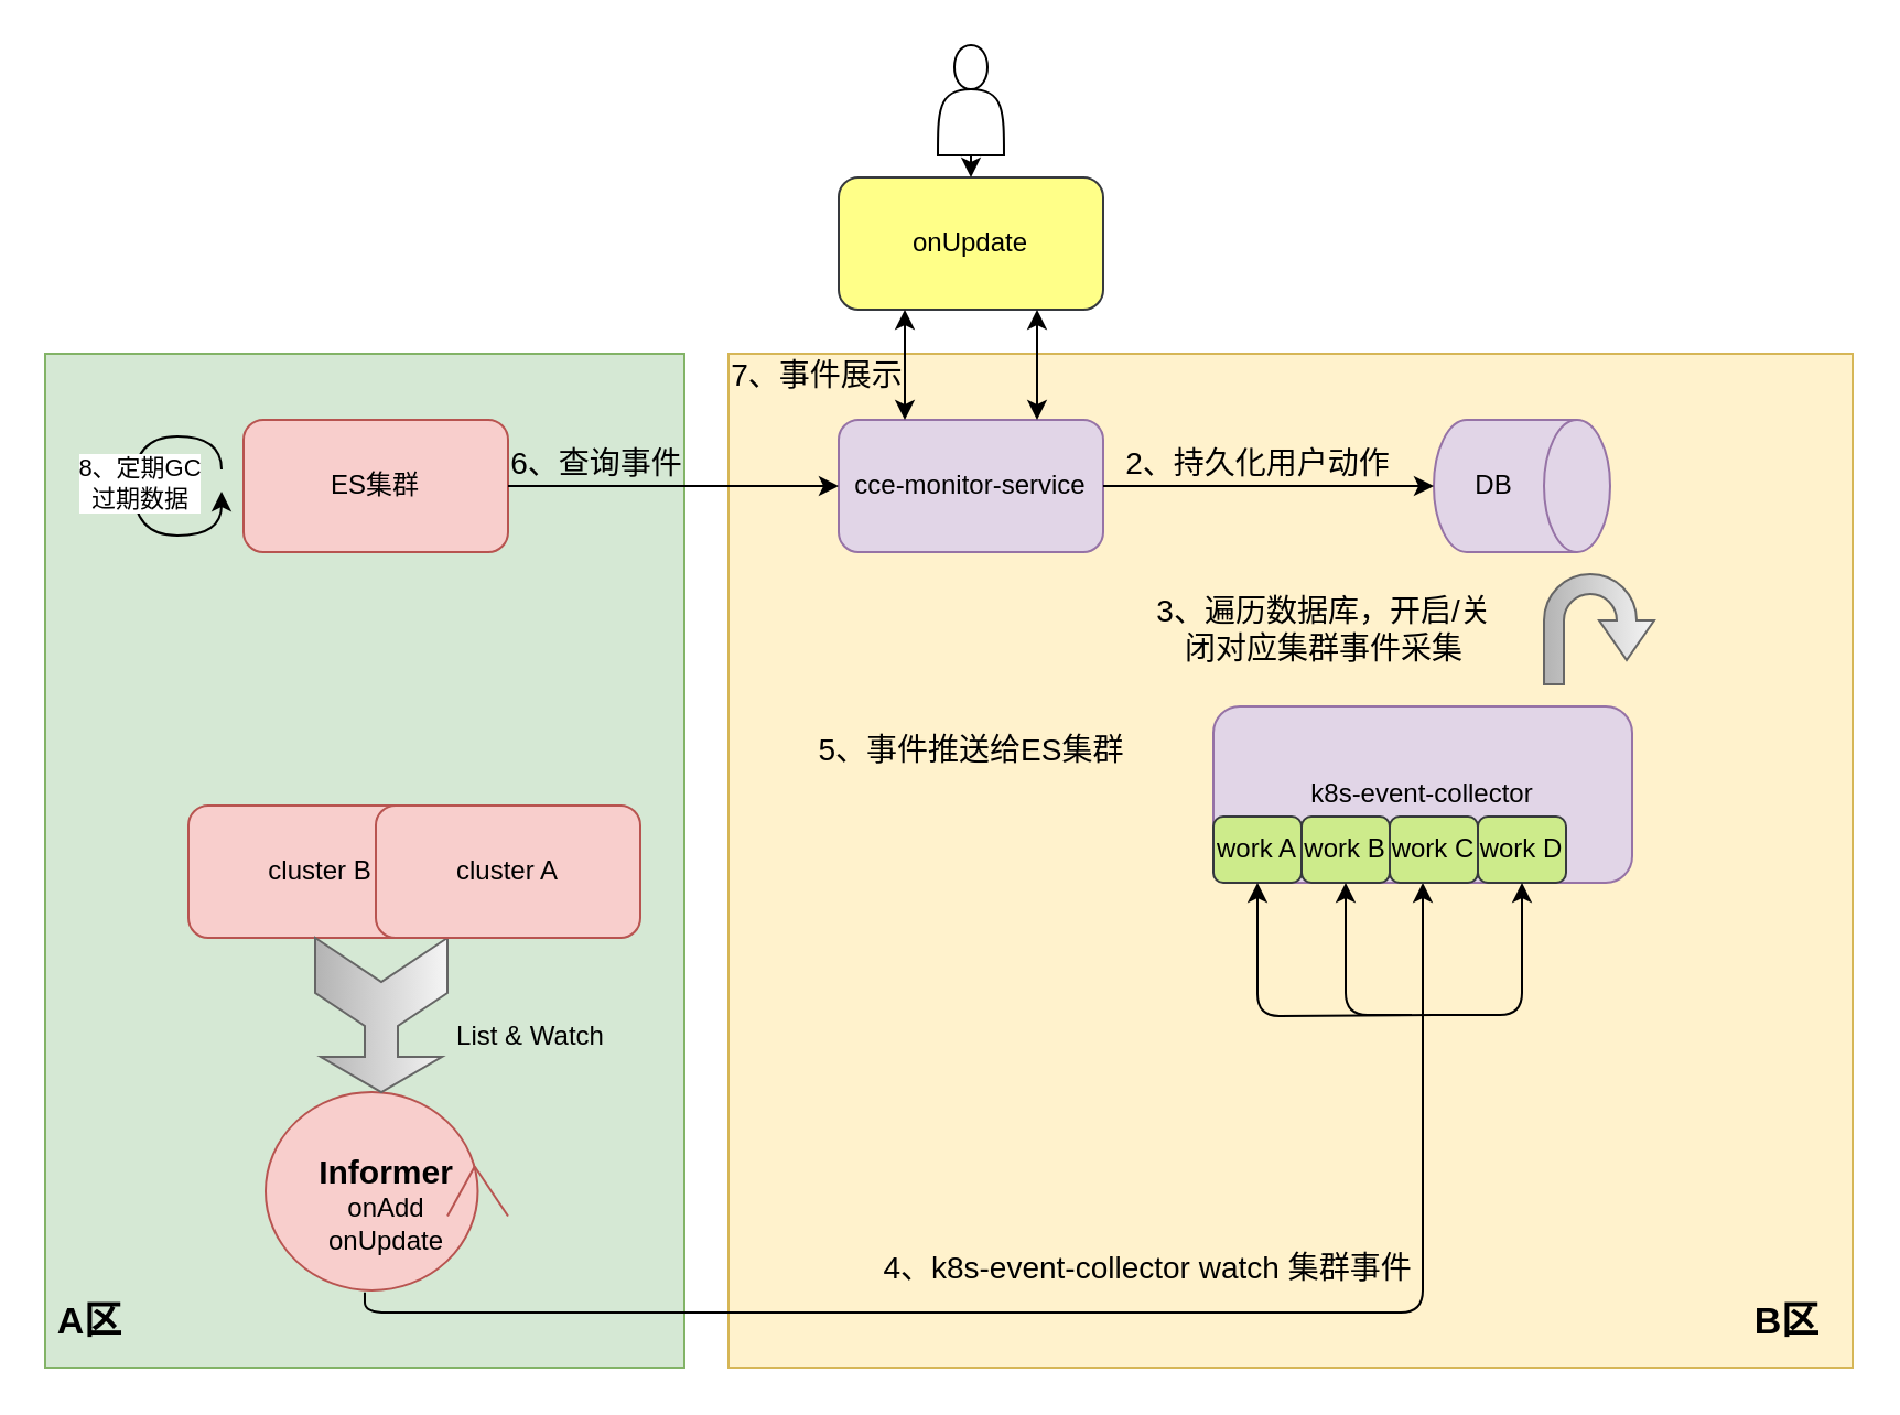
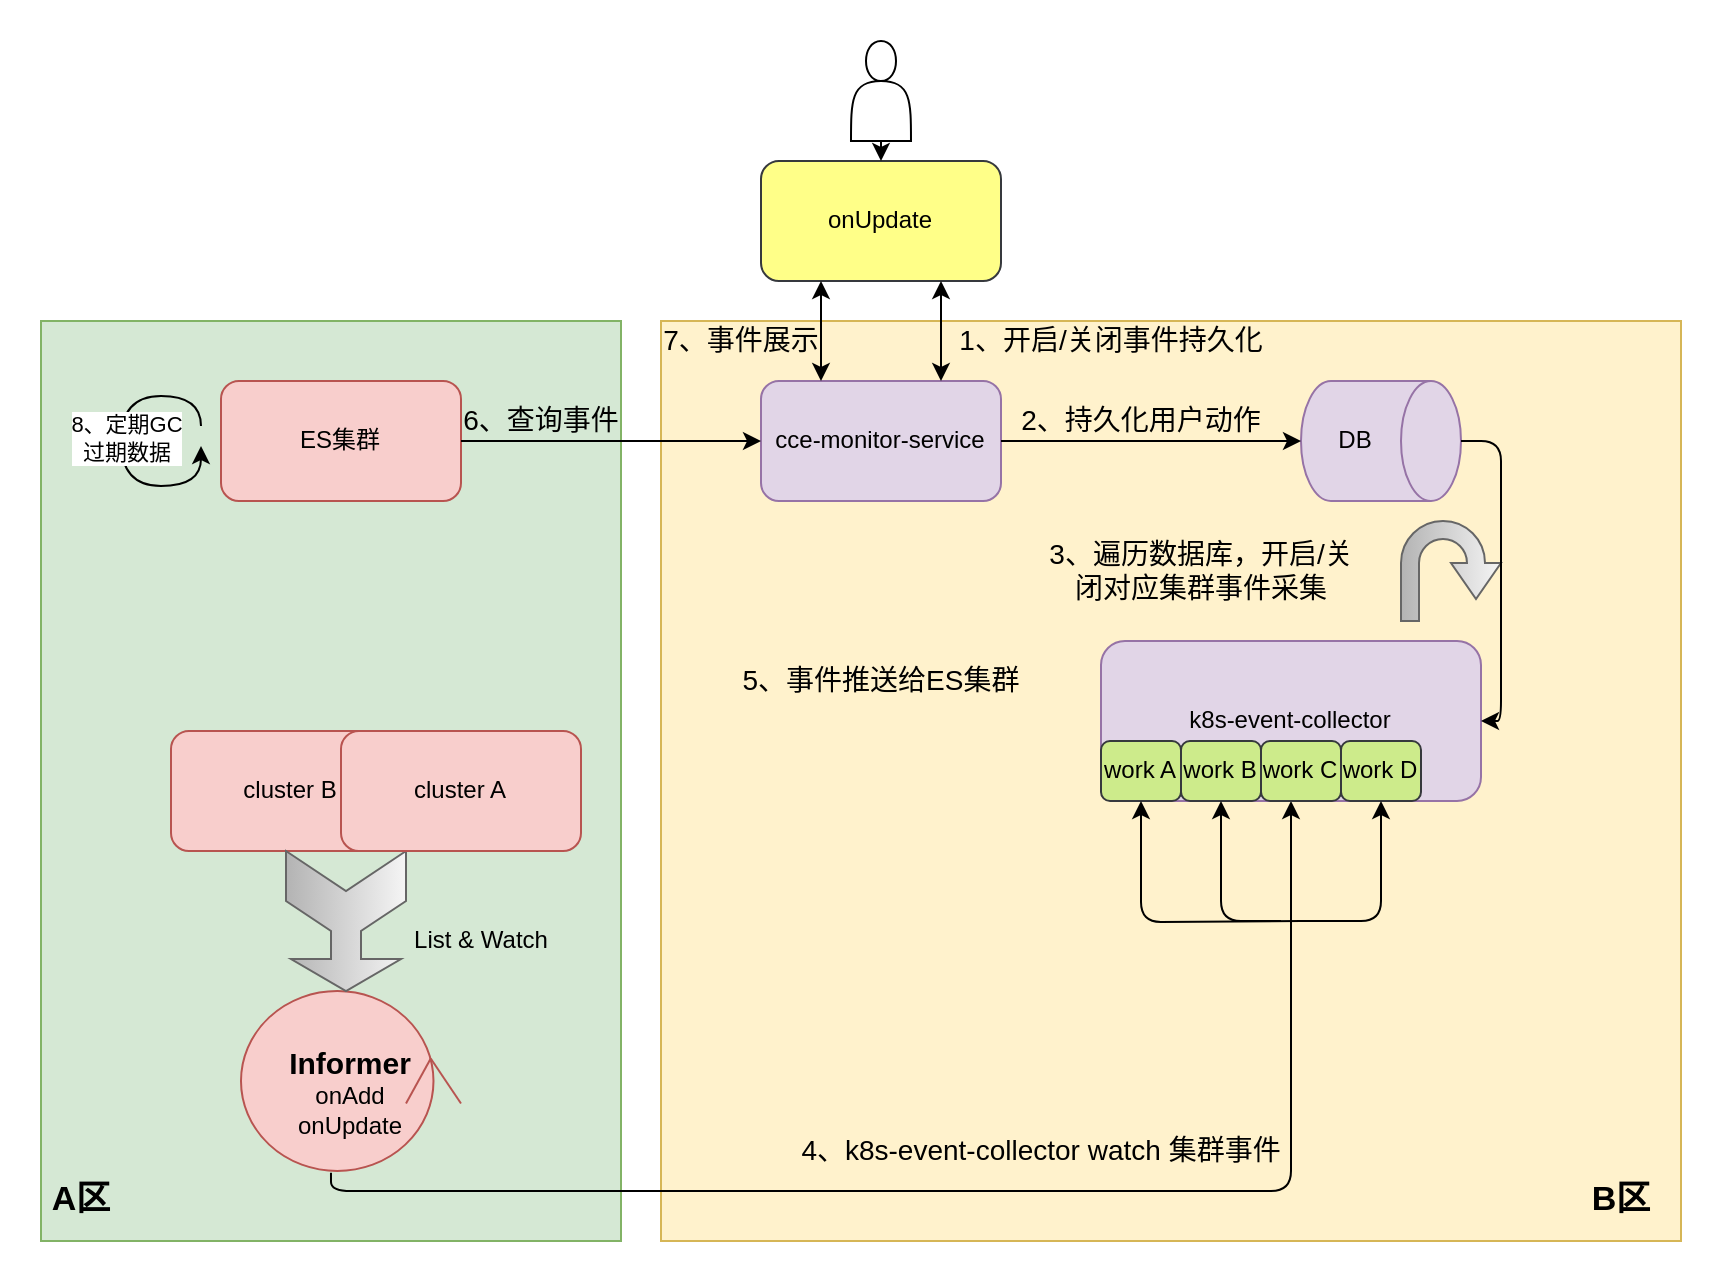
  <mxCell id="0" />
  <mxCell id="1" parent="0" />
  <mxCell id="2" value="" style="rounded=0;whiteSpace=wrap;html=1;fillColor=#fff2cc;strokeColor=#d6b656;" parent="1" vertex="1"><mxGeometry x="330" y="160" width="510" height="460" as="geometry" /></mxCell>
  <mxCell id="3" value="" style="rounded=0;whiteSpace=wrap;html=1;fillColor=#d5e8d4;strokeColor=#82b366;" parent="1" vertex="1"><mxGeometry x="20" y="160" width="290" height="460" as="geometry" /></mxCell>
  <mxCell id="4" value="cce-monitor-service" style="rounded=1;whiteSpace=wrap;html=1;fillColor=#e1d5e7;strokeColor=#9673a6;" parent="1" vertex="1"><mxGeometry x="380" y="190" width="120" height="60" as="geometry" /></mxCell>
  <mxCell id="5" value="onUpdate" style="rounded=1;whiteSpace=wrap;html=1;fillColor=#ffff88;strokeColor=#36393d;" parent="1" vertex="1"><mxGeometry x="380" y="80" width="120" height="60" as="geometry" /></mxCell>
  <mxCell id="6" value="" style="shape=actor;whiteSpace=wrap;html=1;" parent="1" vertex="1"><mxGeometry x="425" y="20" width="30" height="50" as="geometry" /></mxCell>
  <mxCell id="7" value="ES集群" style="rounded=1;whiteSpace=wrap;html=1;fillColor=#f8cecc;strokeColor=#b85450;" parent="1" vertex="1"><mxGeometry x="110" y="190" width="120" height="60" as="geometry" /></mxCell>
  <mxCell id="8" value="DB" style="shape=cylinder3;whiteSpace=wrap;html=1;boundedLbl=1;backgroundOutline=1;size=15;direction=south;fillColor=#e1d5e7;strokeColor=#9673a6;" parent="1" vertex="1"><mxGeometry x="650" y="190" width="80" height="60" as="geometry" /></mxCell>
  <mxCell id="9" value="k8s-event-collector" style="rounded=1;whiteSpace=wrap;html=1;fillColor=#e1d5e7;strokeColor=#9673a6;" parent="1" vertex="1"><mxGeometry x="550" y="320" width="190" height="80" as="geometry" /></mxCell>
  <mxCell id="10" value="&lt;font style=&quot;font-size: 15px&quot;&gt;&lt;b&gt;Informer&lt;br&gt;&lt;/b&gt;&lt;/font&gt;onAdd&lt;br&gt;onUpdate" style="ellipse;shape=umlControl;whiteSpace=wrap;html=1;direction=south;fillColor=#f8cecc;strokeColor=#b85450;" parent="1" vertex="1"><mxGeometry x="120" y="495" width="110" height="90" as="geometry" /></mxCell>
  <mxCell id="11" value="cluster B" style="rounded=1;whiteSpace=wrap;html=1;fillColor=#f8cecc;strokeColor=#b85450;" parent="1" vertex="1"><mxGeometry x="85" y="365" width="120" height="60" as="geometry" /></mxCell>
  <mxCell id="12" value="" style="html=1;shadow=0;dashed=0;align=center;verticalAlign=middle;shape=mxgraph.arrows2.uTurnArrow;dy=4.5;arrowHead=25;dx2=18;direction=south;gradientColor=#b3b3b3;fillColor=#f5f5f5;strokeColor=#666666;" parent="1" vertex="1"><mxGeometry x="700" y="260" width="50" height="50" as="geometry" /></mxCell>
  <mxCell id="13" value="" style="html=1;shadow=0;dashed=0;align=center;verticalAlign=middle;shape=mxgraph.arrows2.tailedNotchedArrow;dy1=7.5;dx1=16;notch=20;arrowHead=20;dx2=25;dy2=30;direction=south;fillColor=#f5f5f5;strokeColor=#666666;gradientColor=#b3b3b3;" parent="1" vertex="1"><mxGeometry x="140" y="425" width="65" height="70" as="geometry" /></mxCell>
+ <mxCell id="14" value="" style="endArrow=classic;html=1;exitX=0.5;exitY=0;exitDx=0;exitDy=0;exitPerimeter=0;entryX=1;entryY=0.5;entryDx=0;entryDy=0;edgeStyle=orthogonalEdgeStyle;" parent="1" source="8" target="9" edge="1"><mxGeometry width="50" height="50" relative="1" as="geometry"><mxPoint x="430" y="370" as="sourcePoint" /><mxPoint x="480" y="320" as="targetPoint" /><Array as="points"><mxPoint x="750" y="220" /><mxPoint x="750" y="360" /></Array></mxGeometry></mxCell>
  <mxCell id="15" value="&lt;font style=&quot;font-size: 14px&quot;&gt;3、遍历数据库，开启/关&lt;br&gt;闭对应集群事件采集&lt;/font&gt;" style="text;html=1;align=center;verticalAlign=middle;resizable=0;points=[];autosize=1;" parent="1" vertex="1"><mxGeometry x="515" y="265" width="170" height="40" as="geometry" /></mxCell>
  <mxCell id="16" value="" style="endArrow=classic;html=1;exitX=1;exitY=0.5;exitDx=0;exitDy=0;entryX=0.5;entryY=1;entryDx=0;entryDy=0;entryPerimeter=0;" parent="1" source="4" target="8" edge="1"><mxGeometry width="50" height="50" relative="1" as="geometry"><mxPoint x="430" y="360" as="sourcePoint" /><mxPoint x="480" y="310" as="targetPoint" /></mxGeometry></mxCell>
  <mxCell id="17" value="" style="endArrow=classic;startArrow=classic;html=1;entryX=0.75;entryY=1;entryDx=0;entryDy=0;exitX=0.75;exitY=0;exitDx=0;exitDy=0;" parent="1" source="4" target="5" edge="1"><mxGeometry width="50" height="50" relative="1" as="geometry"><mxPoint x="440" y="190" as="sourcePoint" /><mxPoint x="480" y="310" as="targetPoint" /></mxGeometry></mxCell>
+ <mxCell id="18" value="&lt;font style=&quot;font-size: 14px&quot;&gt;1、开启/关闭事件持久化&lt;/font&gt;" style="text;html=1;align=center;verticalAlign=middle;resizable=0;points=[];autosize=1;" parent="1" vertex="1"><mxGeometry x="470" y="160" width="170" height="20" as="geometry" /></mxCell>
  <mxCell id="19" value="" style="endArrow=classic;html=1;exitX=1.01;exitY=0.591;exitDx=0;exitDy=0;exitPerimeter=0;entryX=0.5;entryY=1;entryDx=0;entryDy=0;edgeStyle=orthogonalEdgeStyle;" parent="1" source="10" target="9" edge="1"><mxGeometry width="50" height="50" relative="1" as="geometry"><mxPoint x="430" y="510" as="sourcePoint" /><mxPoint x="480" y="460" as="targetPoint" /></mxGeometry></mxCell>
  <mxCell id="20" value="&lt;font style=&quot;font-size: 14px&quot;&gt;4、k8s-event-collector watch 集群事件&lt;/font&gt;" style="text;html=1;align=center;verticalAlign=middle;resizable=0;points=[];autosize=1;" parent="1" vertex="1"><mxGeometry x="390" y="565" width="260" height="20" as="geometry" /></mxCell>
  <mxCell id="21" value="cluster A" style="rounded=1;whiteSpace=wrap;html=1;fillColor=#f8cecc;strokeColor=#b85450;" parent="1" vertex="1"><mxGeometry x="170" y="365" width="120" height="60" as="geometry" /></mxCell>
  <mxCell id="22" value="" style="endArrow=classic;html=1;exitX=1;exitY=0.5;exitDx=0;exitDy=0;entryX=0;entryY=0.5;entryDx=0;entryDy=0;" parent="1" source="7" target="4" edge="1"><mxGeometry width="50" height="50" relative="1" as="geometry"><mxPoint x="430" y="420" as="sourcePoint" /><mxPoint x="480" y="370" as="targetPoint" /></mxGeometry></mxCell>
  <mxCell id="23" value="&lt;font style=&quot;font-size: 14px&quot;&gt;6、查询事件&lt;/font&gt;" style="text;html=1;align=center;verticalAlign=middle;resizable=0;points=[];autosize=1;" parent="1" vertex="1"><mxGeometry x="225" y="200" width="90" height="20" as="geometry" /></mxCell>
  <mxCell id="24" value="" style="endArrow=classic;startArrow=classic;html=1;entryX=0.25;entryY=1;entryDx=0;entryDy=0;exitX=0.25;exitY=0;exitDx=0;exitDy=0;" parent="1" source="4" target="5" edge="1"><mxGeometry width="50" height="50" relative="1" as="geometry"><mxPoint x="390" y="170" as="sourcePoint" /><mxPoint x="390" y="130" as="targetPoint" /></mxGeometry></mxCell>
  <mxCell id="25" value="&lt;font style=&quot;font-size: 14px&quot;&gt;7、事件展示&lt;/font&gt;" style="text;html=1;align=center;verticalAlign=middle;resizable=0;points=[];autosize=1;" parent="1" vertex="1"><mxGeometry x="325" y="160" width="90" height="20" as="geometry" /></mxCell>
  <mxCell id="26" value="&lt;font style=&quot;font-size: 14px&quot;&gt;5、事件推送给ES集群&lt;/font&gt;" style="text;html=1;align=center;verticalAlign=middle;resizable=0;points=[];autosize=1;" parent="1" vertex="1"><mxGeometry x="365" y="330" width="150" height="20" as="geometry" /></mxCell>
  <mxCell id="27" value="" style="endArrow=classic;html=1;edgeStyle=orthogonalEdgeStyle;curved=1;" parent="1" edge="1"><mxGeometry width="50" height="50" relative="1" as="geometry"><mxPoint x="100" y="212.5" as="sourcePoint" /><mxPoint x="100" y="222.5" as="targetPoint" /><Array as="points"><mxPoint x="100" y="197.5" /><mxPoint x="60" y="197.5" /><mxPoint x="60" y="242.5" /><mxPoint x="100" y="242.5" /></Array></mxGeometry></mxCell>
  <mxCell id="28" value="8、定期GC&lt;br&gt;过期数据" style="edgeLabel;html=1;align=center;verticalAlign=middle;resizable=0;points=[];" parent="27" vertex="1" connectable="0"><mxGeometry x="-0.056" y="2" relative="1" as="geometry"><mxPoint as="offset" /></mxGeometry></mxCell>
  <mxCell id="29" value="&lt;font style=&quot;font-size: 14px&quot;&gt;2、持久化用户动作&lt;/font&gt;" style="text;html=1;align=center;verticalAlign=middle;resizable=0;points=[];autosize=1;" parent="1" vertex="1"><mxGeometry x="500" y="200" width="140" height="20" as="geometry" /></mxCell>
  <mxCell id="30" value="List &amp;amp; Watch" style="text;html=1;align=center;verticalAlign=middle;resizable=0;points=[];autosize=1;" parent="1" vertex="1"><mxGeometry x="200" y="460" width="80" height="20" as="geometry" /></mxCell>
  <mxCell id="31" value="&lt;font style=&quot;font-size: 17px&quot;&gt;&lt;b&gt;A区&lt;/b&gt;&lt;/font&gt;" style="text;html=1;align=center;verticalAlign=middle;resizable=0;points=[];autosize=1;" parent="1" vertex="1"><mxGeometry x="20" y="590" width="40" height="20" as="geometry" /></mxCell>
  <mxCell id="32" value="&lt;font style=&quot;font-size: 17px&quot;&gt;&lt;b&gt;B区&lt;/b&gt;&lt;/font&gt;" style="text;html=1;align=center;verticalAlign=middle;resizable=0;points=[];autosize=1;" parent="1" vertex="1"><mxGeometry x="790" y="590" width="40" height="20" as="geometry" /></mxCell>
  <mxCell id="33" value="" style="endArrow=classic;html=1;exitX=0.5;exitY=1;exitDx=0;exitDy=0;" parent="1" source="6" edge="1"><mxGeometry width="50" height="50" relative="1" as="geometry"><mxPoint x="400" y="260" as="sourcePoint" /><mxPoint x="440" y="80" as="targetPoint" /></mxGeometry></mxCell>
  <mxCell id="34" value="work A" style="rounded=1;whiteSpace=wrap;html=1;fillColor=#cdeb8b;strokeColor=#36393d;" parent="1" vertex="1"><mxGeometry x="550" y="370" width="40" height="30" as="geometry" /></mxCell>
  <mxCell id="35" value="work B" style="rounded=1;whiteSpace=wrap;html=1;fillColor=#cdeb8b;strokeColor=#36393d;" parent="1" vertex="1"><mxGeometry x="590" y="370" width="40" height="30" as="geometry" /></mxCell>
  <mxCell id="36" value="work C" style="rounded=1;whiteSpace=wrap;html=1;fillColor=#cdeb8b;strokeColor=#36393d;" parent="1" vertex="1"><mxGeometry x="630" y="370" width="40" height="30" as="geometry" /></mxCell>
  <mxCell id="37" value="work D" style="rounded=1;whiteSpace=wrap;html=1;fillColor=#cdeb8b;strokeColor=#36393d;" parent="1" vertex="1"><mxGeometry x="670" y="370" width="40" height="30" as="geometry" /></mxCell>
  <mxCell id="38" value="" style="endArrow=classic;html=1;entryX=0.5;entryY=1;entryDx=0;entryDy=0;edgeStyle=orthogonalEdgeStyle;" parent="1" target="34" edge="1"><mxGeometry width="50" height="50" relative="1" as="geometry"><mxPoint x="650" y="460" as="sourcePoint" /><mxPoint x="940" y="440" as="targetPoint" /></mxGeometry></mxCell>
  <mxCell id="39" value="" style="endArrow=classic;html=1;entryX=0.5;entryY=1;entryDx=0;entryDy=0;" parent="1" target="35" edge="1"><mxGeometry width="50" height="50" relative="1" as="geometry"><mxPoint x="640" y="460" as="sourcePoint" /><mxPoint x="970" y="420" as="targetPoint" /><Array as="points"><mxPoint x="610" y="460" /></Array></mxGeometry></mxCell>
  <mxCell id="40" value="" style="endArrow=classic;html=1;entryX=0.5;entryY=1;entryDx=0;entryDy=0;" parent="1" target="37" edge="1"><mxGeometry width="50" height="50" relative="1" as="geometry"><mxPoint x="650" y="460" as="sourcePoint" /><mxPoint x="960" y="460" as="targetPoint" /><Array as="points"><mxPoint x="690" y="460" /></Array></mxGeometry></mxCell>
